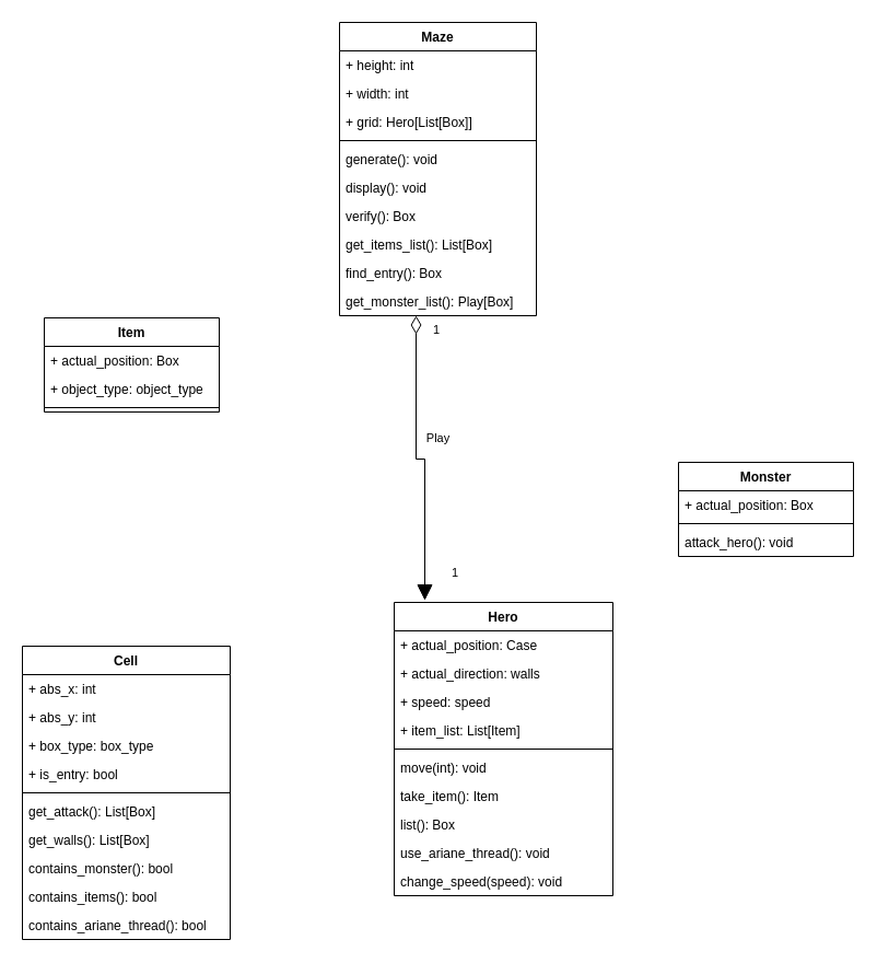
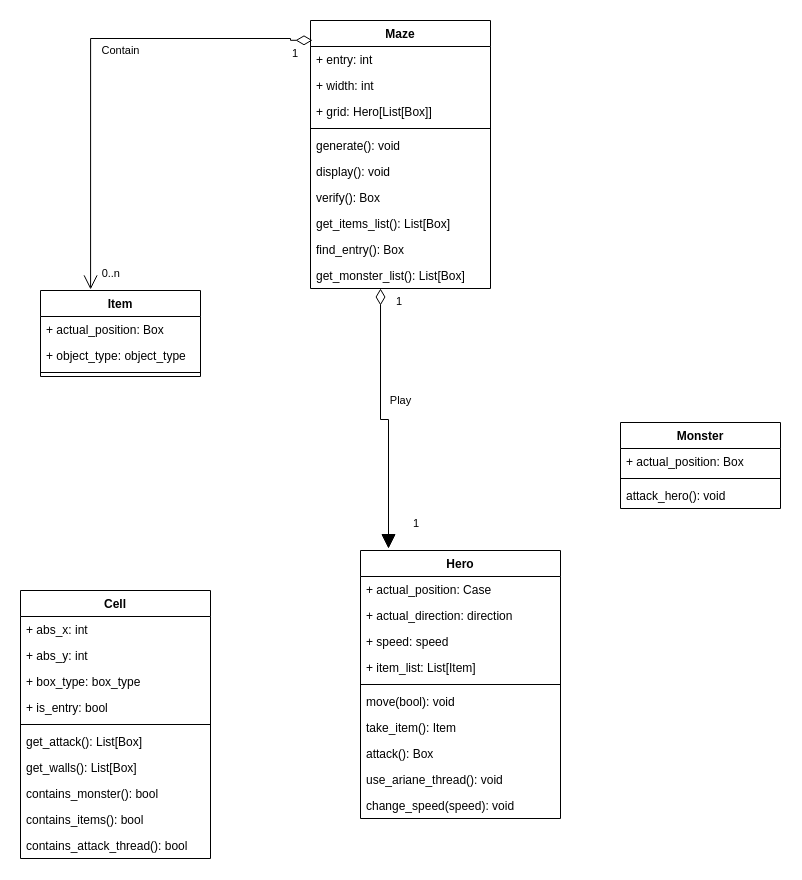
  <mxCell id="0" />
  <mxCell id="1" parent="0" />
  <mxCell id="2" value="Maze" style="swimlane;fontStyle=1;align=center;verticalAlign=top;childLayout=stackLayout;horizontal=1;startSize=26;horizontalStack=0;resizeParent=1;resizeParentMax=0;resizeLast=0;collapsible=1;marginBottom=0;" parent="1" vertex="1"><mxGeometry x="310" y="20" width="180" height="268" as="geometry" /></mxCell>
- <mxCell id="3" value="+ height: int" style="text;strokeColor=none;fillColor=none;align=left;verticalAlign=top;spacingLeft=4;spacingRight=4;overflow=hidden;rotatable=0;points=[[0,0.5],[1,0.5]];portConstraint=eastwest;" parent="2" vertex="1"><mxGeometry y="26" width="180" height="26" as="geometry" /></mxCell>
+ <mxCell id="3" value="+ entry: int" style="text;strokeColor=none;fillColor=none;align=left;verticalAlign=top;spacingLeft=4;spacingRight=4;overflow=hidden;rotatable=0;points=[[0,0.5],[1,0.5]];portConstraint=eastwest;" parent="2" vertex="1"><mxGeometry y="26" width="180" height="26" as="geometry" /></mxCell>
  <mxCell id="4" value="+ width: int" style="text;strokeColor=none;fillColor=none;align=left;verticalAlign=top;spacingLeft=4;spacingRight=4;overflow=hidden;rotatable=0;points=[[0,0.5],[1,0.5]];portConstraint=eastwest;" parent="2" vertex="1"><mxGeometry y="52" width="180" height="26" as="geometry" /></mxCell>
  <mxCell id="5" value="+ grid: Hero[List[Box]]" style="text;strokeColor=none;fillColor=none;align=left;verticalAlign=top;spacingLeft=4;spacingRight=4;overflow=hidden;rotatable=0;points=[[0,0.5],[1,0.5]];portConstraint=eastwest;" parent="2" vertex="1"><mxGeometry y="78" width="180" height="26" as="geometry" /></mxCell>
  <mxCell id="6" value="" style="line;strokeWidth=1;fillColor=none;align=left;verticalAlign=middle;spacingTop=-1;spacingLeft=3;spacingRight=3;rotatable=0;labelPosition=right;points=[];portConstraint=eastwest;strokeColor=inherit;" parent="2" vertex="1"><mxGeometry y="104" width="180" height="8" as="geometry" /></mxCell>
  <mxCell id="7" value="generate(): void" style="text;strokeColor=none;fillColor=none;align=left;verticalAlign=top;spacingLeft=4;spacingRight=4;overflow=hidden;rotatable=0;points=[[0,0.5],[1,0.5]];portConstraint=eastwest;" parent="2" vertex="1"><mxGeometry y="112" width="180" height="26" as="geometry" /></mxCell>
  <mxCell id="8" value="display(): void" style="text;strokeColor=none;fillColor=none;align=left;verticalAlign=top;spacingLeft=4;spacingRight=4;overflow=hidden;rotatable=0;points=[[0,0.5],[1,0.5]];portConstraint=eastwest;" parent="2" vertex="1"><mxGeometry y="138" width="180" height="26" as="geometry" /></mxCell>
  <mxCell id="9" value="verify(): Box" style="text;strokeColor=none;fillColor=none;align=left;verticalAlign=top;spacingLeft=4;spacingRight=4;overflow=hidden;rotatable=0;points=[[0,0.5],[1,0.5]];portConstraint=eastwest;" parent="2" vertex="1"><mxGeometry y="164" width="180" height="26" as="geometry" /></mxCell>
  <mxCell id="10" value="get_items_list(): List[Box]" style="text;strokeColor=none;fillColor=none;align=left;verticalAlign=top;spacingLeft=4;spacingRight=4;overflow=hidden;rotatable=0;points=[[0,0.5],[1,0.5]];portConstraint=eastwest;" parent="2" vertex="1"><mxGeometry y="190" width="180" height="26" as="geometry" /></mxCell>
  <mxCell id="11" value="find_entry(): Box" style="text;strokeColor=none;fillColor=none;align=left;verticalAlign=top;spacingLeft=4;spacingRight=4;overflow=hidden;rotatable=0;points=[[0,0.5],[1,0.5]];portConstraint=eastwest;" parent="2" vertex="1"><mxGeometry y="216" width="180" height="26" as="geometry" /></mxCell>
- <mxCell id="12" value="get_monster_list(): Play[Box]" style="text;strokeColor=none;fillColor=none;align=left;verticalAlign=top;spacingLeft=4;spacingRight=4;overflow=hidden;rotatable=0;points=[[0,0.5],[1,0.5]];portConstraint=eastwest;" parent="2" vertex="1"><mxGeometry y="242" width="180" height="26" as="geometry" /></mxCell>
+ <mxCell id="12" value="get_monster_list(): List[Box]" style="text;strokeColor=none;fillColor=none;align=left;verticalAlign=top;spacingLeft=4;spacingRight=4;overflow=hidden;rotatable=0;points=[[0,0.5],[1,0.5]];portConstraint=eastwest;" parent="2" vertex="1"><mxGeometry y="242" width="180" height="26" as="geometry" /></mxCell>
  <mxCell id="13" value="Hero" style="swimlane;fontStyle=1;align=center;verticalAlign=top;childLayout=stackLayout;horizontal=1;startSize=26;horizontalStack=0;resizeParent=1;resizeParentMax=0;resizeLast=0;collapsible=1;marginBottom=0;" parent="1" vertex="1"><mxGeometry x="360" y="550" width="200" height="268" as="geometry" /></mxCell>
  <mxCell id="14" value="+ actual_position: Case" style="text;strokeColor=none;fillColor=none;align=left;verticalAlign=top;spacingLeft=4;spacingRight=4;overflow=hidden;rotatable=0;points=[[0,0.5],[1,0.5]];portConstraint=eastwest;" parent="13" vertex="1"><mxGeometry y="26" width="200" height="26" as="geometry" /></mxCell>
- <mxCell id="15" value="+ actual_direction: walls" style="text;strokeColor=none;fillColor=none;align=left;verticalAlign=top;spacingLeft=4;spacingRight=4;overflow=hidden;rotatable=0;points=[[0,0.5],[1,0.5]];portConstraint=eastwest;" parent="13" vertex="1"><mxGeometry y="52" width="200" height="26" as="geometry" /></mxCell>
+ <mxCell id="15" value="+ actual_direction: direction" style="text;strokeColor=none;fillColor=none;align=left;verticalAlign=top;spacingLeft=4;spacingRight=4;overflow=hidden;rotatable=0;points=[[0,0.5],[1,0.5]];portConstraint=eastwest;" parent="13" vertex="1"><mxGeometry y="52" width="200" height="26" as="geometry" /></mxCell>
  <mxCell id="16" value="+ speed: speed" style="text;strokeColor=none;fillColor=none;align=left;verticalAlign=top;spacingLeft=4;spacingRight=4;overflow=hidden;rotatable=0;points=[[0,0.5],[1,0.5]];portConstraint=eastwest;" parent="13" vertex="1"><mxGeometry y="78" width="200" height="26" as="geometry" /></mxCell>
  <mxCell id="17" value="+ item_list: List[Item]" style="text;strokeColor=none;fillColor=none;align=left;verticalAlign=top;spacingLeft=4;spacingRight=4;overflow=hidden;rotatable=0;points=[[0,0.5],[1,0.5]];portConstraint=eastwest;" parent="13" vertex="1"><mxGeometry y="104" width="200" height="26" as="geometry" /></mxCell>
  <mxCell id="18" value="" style="line;strokeWidth=1;fillColor=none;align=left;verticalAlign=middle;spacingTop=-1;spacingLeft=3;spacingRight=3;rotatable=0;labelPosition=right;points=[];portConstraint=eastwest;strokeColor=inherit;" parent="13" vertex="1"><mxGeometry y="130" width="200" height="8" as="geometry" /></mxCell>
- <mxCell id="19" value="move(int): void" style="text;strokeColor=none;fillColor=none;align=left;verticalAlign=top;spacingLeft=4;spacingRight=4;overflow=hidden;rotatable=0;points=[[0,0.5],[1,0.5]];portConstraint=eastwest;" parent="13" vertex="1"><mxGeometry y="138" width="200" height="26" as="geometry" /></mxCell>
+ <mxCell id="19" value="move(bool): void" style="text;strokeColor=none;fillColor=none;align=left;verticalAlign=top;spacingLeft=4;spacingRight=4;overflow=hidden;rotatable=0;points=[[0,0.5],[1,0.5]];portConstraint=eastwest;" parent="13" vertex="1"><mxGeometry y="138" width="200" height="26" as="geometry" /></mxCell>
  <mxCell id="20" value="take_item(): Item" style="text;strokeColor=none;fillColor=none;align=left;verticalAlign=top;spacingLeft=4;spacingRight=4;overflow=hidden;rotatable=0;points=[[0,0.5],[1,0.5]];portConstraint=eastwest;" parent="13" vertex="1"><mxGeometry y="164" width="200" height="26" as="geometry" /></mxCell>
- <mxCell id="21" value="list(): Box" style="text;strokeColor=none;fillColor=none;align=left;verticalAlign=top;spacingLeft=4;spacingRight=4;overflow=hidden;rotatable=0;points=[[0,0.5],[1,0.5]];portConstraint=eastwest;" parent="13" vertex="1"><mxGeometry y="190" width="200" height="26" as="geometry" /></mxCell>
+ <mxCell id="21" value="attack(): Box" style="text;strokeColor=none;fillColor=none;align=left;verticalAlign=top;spacingLeft=4;spacingRight=4;overflow=hidden;rotatable=0;points=[[0,0.5],[1,0.5]];portConstraint=eastwest;" parent="13" vertex="1"><mxGeometry y="190" width="200" height="26" as="geometry" /></mxCell>
  <mxCell id="22" value="use_ariane_thread(): void" style="text;strokeColor=none;fillColor=none;align=left;verticalAlign=top;spacingLeft=4;spacingRight=4;overflow=hidden;rotatable=0;points=[[0,0.5],[1,0.5]];portConstraint=eastwest;" parent="13" vertex="1"><mxGeometry y="216" width="200" height="26" as="geometry" /></mxCell>
  <mxCell id="23" value="change_speed(speed): void" style="text;strokeColor=none;fillColor=none;align=left;verticalAlign=top;spacingLeft=4;spacingRight=4;overflow=hidden;rotatable=0;points=[[0,0.5],[1,0.5]];portConstraint=eastwest;" parent="13" vertex="1"><mxGeometry y="242" width="200" height="26" as="geometry" /></mxCell>
  <mxCell id="24" value="Monster" style="swimlane;fontStyle=1;align=center;verticalAlign=top;childLayout=stackLayout;horizontal=1;startSize=26;horizontalStack=0;resizeParent=1;resizeParentMax=0;resizeLast=0;collapsible=1;marginBottom=0;" parent="1" vertex="1"><mxGeometry x="620" y="422" width="160" height="86" as="geometry" /></mxCell>
  <mxCell id="25" value="+ actual_position: Box" style="text;strokeColor=none;fillColor=none;align=left;verticalAlign=top;spacingLeft=4;spacingRight=4;overflow=hidden;rotatable=0;points=[[0,0.5],[1,0.5]];portConstraint=eastwest;" parent="24" vertex="1"><mxGeometry y="26" width="160" height="26" as="geometry" /></mxCell>
  <mxCell id="26" value="" style="line;strokeWidth=1;fillColor=none;align=left;verticalAlign=middle;spacingTop=-1;spacingLeft=3;spacingRight=3;rotatable=0;labelPosition=right;points=[];portConstraint=eastwest;strokeColor=inherit;" parent="24" vertex="1"><mxGeometry y="52" width="160" height="8" as="geometry" /></mxCell>
  <mxCell id="27" value="attack_hero(): void" style="text;strokeColor=none;fillColor=none;align=left;verticalAlign=top;spacingLeft=4;spacingRight=4;overflow=hidden;rotatable=0;points=[[0,0.5],[1,0.5]];portConstraint=eastwest;" parent="24" vertex="1"><mxGeometry y="60" width="160" height="26" as="geometry" /></mxCell>
  <mxCell id="28" value="Item" style="swimlane;fontStyle=1;align=center;verticalAlign=top;childLayout=stackLayout;horizontal=1;startSize=26;horizontalStack=0;resizeParent=1;resizeParentMax=0;resizeLast=0;collapsible=1;marginBottom=0;" parent="1" vertex="1"><mxGeometry x="40" y="290" width="160" height="86" as="geometry" /></mxCell>
  <mxCell id="29" value="+ actual_position: Box" style="text;strokeColor=none;fillColor=none;align=left;verticalAlign=top;spacingLeft=4;spacingRight=4;overflow=hidden;rotatable=0;points=[[0,0.5],[1,0.5]];portConstraint=eastwest;" parent="28" vertex="1"><mxGeometry y="26" width="160" height="26" as="geometry" /></mxCell>
  <mxCell id="30" value="+ object_type: object_type" style="text;strokeColor=none;fillColor=none;align=left;verticalAlign=top;spacingLeft=4;spacingRight=4;overflow=hidden;rotatable=0;points=[[0,0.5],[1,0.5]];portConstraint=eastwest;" parent="28" vertex="1"><mxGeometry y="52" width="160" height="26" as="geometry" /></mxCell>
  <mxCell id="31" value="" style="line;strokeWidth=1;fillColor=none;align=left;verticalAlign=middle;spacingTop=-1;spacingLeft=3;spacingRight=3;rotatable=0;labelPosition=right;points=[];portConstraint=eastwest;strokeColor=inherit;" parent="28" vertex="1"><mxGeometry y="78" width="160" height="8" as="geometry" /></mxCell>
  <mxCell id="32" value="Cell" style="swimlane;fontStyle=1;align=center;verticalAlign=top;childLayout=stackLayout;horizontal=1;startSize=26;horizontalStack=0;resizeParent=1;resizeParentMax=0;resizeLast=0;collapsible=1;marginBottom=0;" parent="1" vertex="1"><mxGeometry x="20" y="590" width="190" height="268" as="geometry"><mxRectangle x="330" y="490" width="70" height="30" as="alternateBounds" /></mxGeometry></mxCell>
  <mxCell id="33" value="+ abs_x: int" style="text;strokeColor=none;fillColor=none;align=left;verticalAlign=top;spacingLeft=4;spacingRight=4;overflow=hidden;rotatable=0;points=[[0,0.5],[1,0.5]];portConstraint=eastwest;" parent="32" vertex="1"><mxGeometry y="26" width="190" height="26" as="geometry" /></mxCell>
  <mxCell id="34" value="+ abs_y: int" style="text;strokeColor=none;fillColor=none;align=left;verticalAlign=top;spacingLeft=4;spacingRight=4;overflow=hidden;rotatable=0;points=[[0,0.5],[1,0.5]];portConstraint=eastwest;" parent="32" vertex="1"><mxGeometry y="52" width="190" height="26" as="geometry" /></mxCell>
  <mxCell id="35" value="+ box_type: box_type" style="text;strokeColor=none;fillColor=none;align=left;verticalAlign=top;spacingLeft=4;spacingRight=4;overflow=hidden;rotatable=0;points=[[0,0.5],[1,0.5]];portConstraint=eastwest;" parent="32" vertex="1"><mxGeometry y="78" width="190" height="26" as="geometry" /></mxCell>
  <mxCell id="36" value="+ is_entry: bool" style="text;strokeColor=none;fillColor=none;align=left;verticalAlign=top;spacingLeft=4;spacingRight=4;overflow=hidden;rotatable=0;points=[[0,0.5],[1,0.5]];portConstraint=eastwest;" parent="32" vertex="1"><mxGeometry y="104" width="190" height="26" as="geometry" /></mxCell>
  <mxCell id="37" value="" style="line;strokeWidth=1;fillColor=none;align=left;verticalAlign=middle;spacingTop=-1;spacingLeft=3;spacingRight=3;rotatable=0;labelPosition=right;points=[];portConstraint=eastwest;strokeColor=inherit;" parent="32" vertex="1"><mxGeometry y="130" width="190" height="8" as="geometry" /></mxCell>
  <mxCell id="38" value="get_attack(): List[Box]" style="text;strokeColor=none;fillColor=none;align=left;verticalAlign=top;spacingLeft=4;spacingRight=4;overflow=hidden;rotatable=0;points=[[0,0.5],[1,0.5]];portConstraint=eastwest;" parent="32" vertex="1"><mxGeometry y="138" width="190" height="26" as="geometry" /></mxCell>
  <mxCell id="39" value="get_walls(): List[Box]" style="text;strokeColor=none;fillColor=none;align=left;verticalAlign=top;spacingLeft=4;spacingRight=4;overflow=hidden;rotatable=0;points=[[0,0.5],[1,0.5]];portConstraint=eastwest;" parent="32" vertex="1"><mxGeometry y="164" width="190" height="26" as="geometry" /></mxCell>
  <mxCell id="40" value="contains_monster(): bool" style="text;strokeColor=none;fillColor=none;align=left;verticalAlign=top;spacingLeft=4;spacingRight=4;overflow=hidden;rotatable=0;points=[[0,0.5],[1,0.5]];portConstraint=eastwest;" parent="32" vertex="1"><mxGeometry y="190" width="190" height="26" as="geometry" /></mxCell>
  <mxCell id="41" value="contains_items(): bool" style="text;strokeColor=none;fillColor=none;align=left;verticalAlign=top;spacingLeft=4;spacingRight=4;overflow=hidden;rotatable=0;points=[[0,0.5],[1,0.5]];portConstraint=eastwest;" parent="32" vertex="1"><mxGeometry y="216" width="190" height="26" as="geometry" /></mxCell>
- <mxCell id="42" value="contains_ariane_thread(): bool" style="text;strokeColor=none;fillColor=none;align=left;verticalAlign=top;spacingLeft=4;spacingRight=4;overflow=hidden;rotatable=0;points=[[0,0.5],[1,0.5]];portConstraint=eastwest;" parent="32" vertex="1"><mxGeometry y="242" width="190" height="26" as="geometry" /></mxCell>
+ <mxCell id="42" value="contains_attack_thread(): bool" style="text;strokeColor=none;fillColor=none;align=left;verticalAlign=top;spacingLeft=4;spacingRight=4;overflow=hidden;rotatable=0;points=[[0,0.5],[1,0.5]];portConstraint=eastwest;" parent="32" vertex="1"><mxGeometry y="242" width="190" height="26" as="geometry" /></mxCell>
  <mxCell id="43" value="Play" style="endArrow=block;html=1;endSize=12;startArrow=diamondThin;startSize=14;startFill=0;edgeStyle=orthogonalEdgeStyle;rounded=0;entryX=0.14;entryY=-0.007;entryDx=0;entryDy=0;entryPerimeter=0;exitX=0.389;exitY=1;exitDx=0;exitDy=0;exitPerimeter=0;" parent="1" source="12" target="13" edge="1"><mxGeometry x="-0.165" y="20" relative="1" as="geometry"><mxPoint x="390" y="270" as="sourcePoint" /><mxPoint x="560" y="300" as="targetPoint" /><mxPoint as="offset" /><Array as="points" /></mxGeometry></mxCell>
  <mxCell id="44" value="1" style="edgeLabel;resizable=0;html=1;align=left;verticalAlign=top;" parent="43" connectable="0" vertex="1"><mxGeometry x="-1" relative="1" as="geometry"><mxPoint x="14" as="offset" /></mxGeometry></mxCell>
  <mxCell id="45" value="1" style="edgeLabel;resizable=0;html=1;align=right;verticalAlign=top;" parent="43" connectable="0" vertex="1"><mxGeometry x="1" relative="1" as="geometry"><mxPoint x="31" y="-38" as="offset" /></mxGeometry></mxCell>
+ <mxCell id="46" value="Contain" style="endArrow=open;html=1;endSize=12;startArrow=diamondThin;startSize=14;startFill=0;edgeStyle=orthogonalEdgeStyle;rounded=0;entryX=0.313;entryY=-0.012;entryDx=0;entryDy=0;exitX=0.011;exitY=0.074;exitDx=0;exitDy=0;exitPerimeter=0;entryPerimeter=0;" parent="1" source="2" target="28" edge="1"><mxGeometry x="-0.183" y="12" relative="1" as="geometry"><mxPoint x="90" y="30" as="sourcePoint" /><mxPoint x="98" y="316" as="targetPoint" /><mxPoint as="offset" /><Array as="points"><mxPoint x="290" y="40" /><mxPoint x="290" y="38" /><mxPoint x="90" y="38" /></Array></mxGeometry></mxCell>
+ <mxCell id="47" value="1" style="edgeLabel;resizable=0;html=1;align=left;verticalAlign=top;" parent="46" connectable="0" vertex="1"><mxGeometry x="-1" relative="1" as="geometry"><mxPoint x="-22" as="offset" /></mxGeometry></mxCell>
+ <mxCell id="48" value="0..n" style="edgeLabel;resizable=0;html=1;align=right;verticalAlign=top;" parent="46" connectable="0" vertex="1"><mxGeometry x="1" relative="1" as="geometry"><mxPoint x="30" y="-29" as="offset" /></mxGeometry></mxCell>
